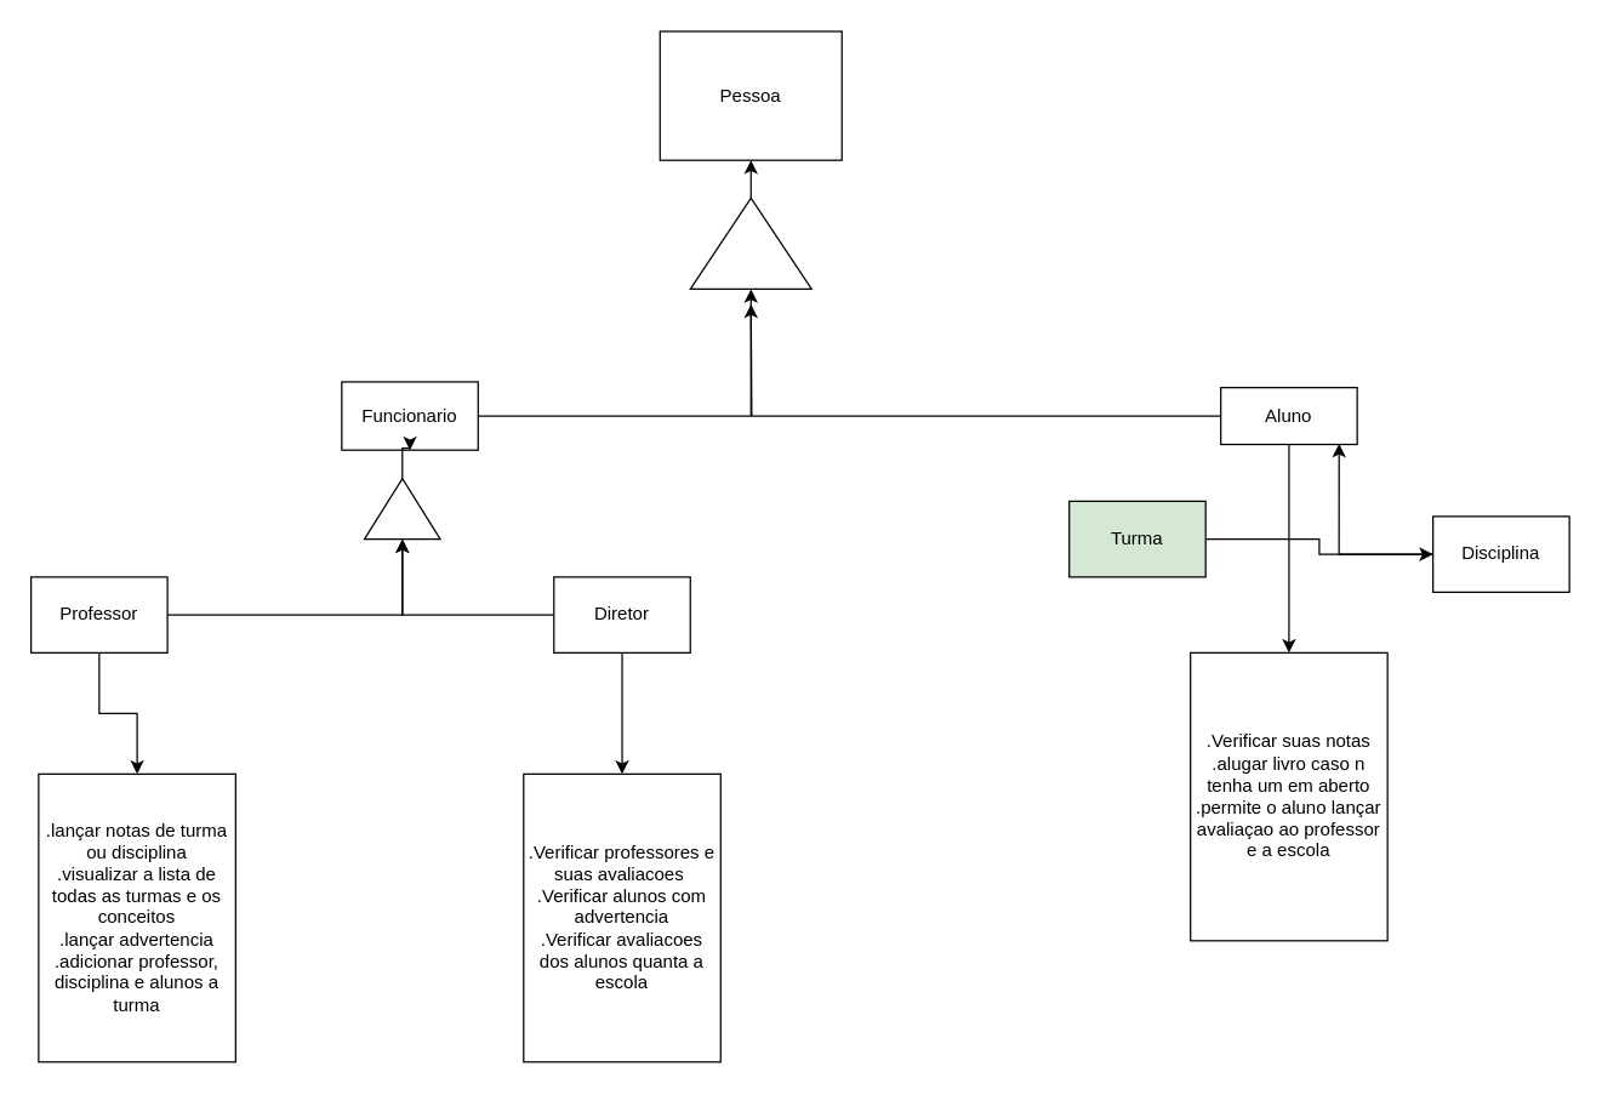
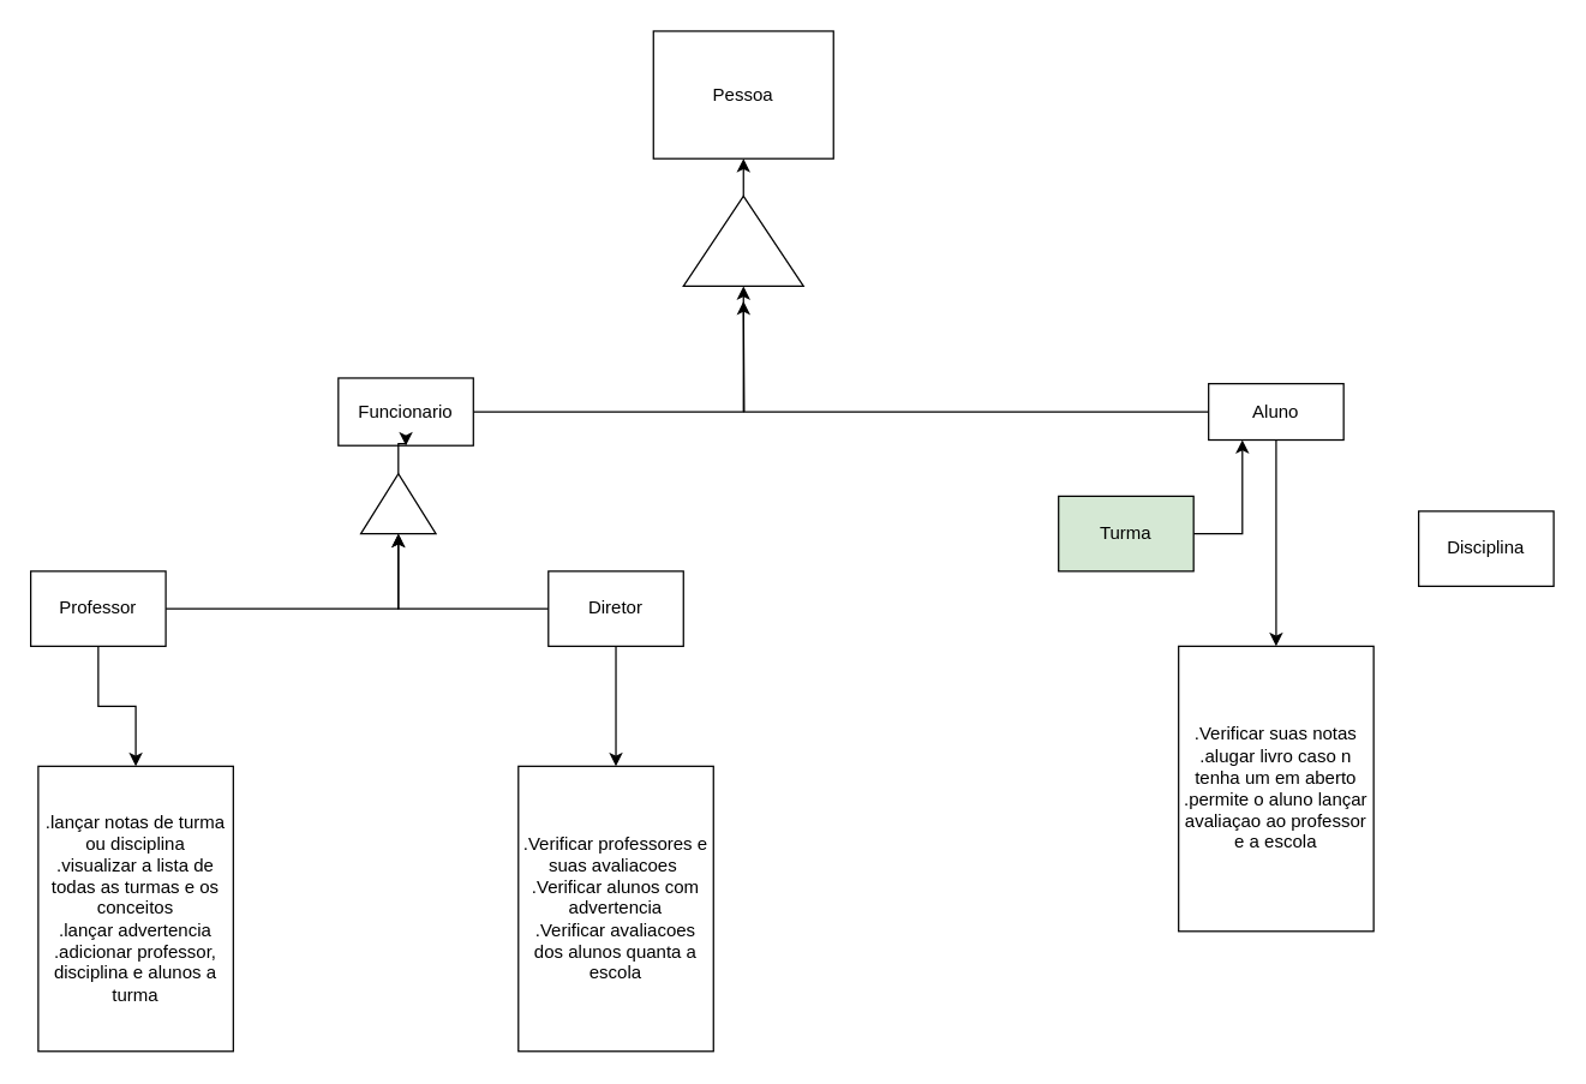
  <mxCell id="0" />
  <mxCell id="1" parent="0" />
  <mxCell id="2" value="Pessoa" style="rounded=0;whiteSpace=wrap;html=1;" vertex="1" parent="1"><mxGeometry x="435" y="20" width="120" height="85" as="geometry" /></mxCell>
  <mxCell id="3" style="edgeStyle=orthogonalEdgeStyle;rounded=0;orthogonalLoop=1;jettySize=auto;html=1;" edge="1" parent="1" source="4" target="2"><mxGeometry relative="1" as="geometry" /></mxCell>
  <mxCell id="4" value="" style="triangle;whiteSpace=wrap;html=1;rotation=-90;" vertex="1" parent="1"><mxGeometry x="465" y="120" width="60" height="80" as="geometry" /></mxCell>
  <mxCell id="5" style="edgeStyle=orthogonalEdgeStyle;rounded=0;orthogonalLoop=1;jettySize=auto;html=1;" edge="1" parent="1" source="6" target="4"><mxGeometry relative="1" as="geometry" /></mxCell>
  <mxCell id="6" value="Funcionario" style="rounded=0;whiteSpace=wrap;html=1;" vertex="1" parent="1"><mxGeometry x="225" y="251.25" width="90" height="45" as="geometry" /></mxCell>
  <mxCell id="7" style="edgeStyle=orthogonalEdgeStyle;rounded=0;orthogonalLoop=1;jettySize=auto;html=1;" edge="1" parent="1" source="9"><mxGeometry relative="1" as="geometry"><mxPoint x="495" y="200" as="targetPoint" /></mxGeometry></mxCell>
  <mxCell id="8" style="edgeStyle=orthogonalEdgeStyle;rounded=0;orthogonalLoop=1;jettySize=auto;html=1;" edge="1" parent="1" source="9" target="20"><mxGeometry relative="1" as="geometry" /></mxCell>
  <mxCell id="9" value="Aluno" style="rounded=0;whiteSpace=wrap;html=1;" vertex="1" parent="1"><mxGeometry x="805" y="255" width="90" height="37.5" as="geometry" /></mxCell>
  <mxCell id="10" style="edgeStyle=orthogonalEdgeStyle;rounded=0;orthogonalLoop=1;jettySize=auto;html=1;" edge="1" parent="1" source="12" target="17"><mxGeometry relative="1" as="geometry"><mxPoint x="160" y="310" as="targetPoint" /></mxGeometry></mxCell>
  <mxCell id="11" style="edgeStyle=orthogonalEdgeStyle;rounded=0;orthogonalLoop=1;jettySize=auto;html=1;" edge="1" parent="1" source="12" target="18"><mxGeometry relative="1" as="geometry" /></mxCell>
  <mxCell id="12" value="Professor" style="rounded=0;whiteSpace=wrap;html=1;" vertex="1" parent="1"><mxGeometry x="20" y="380" width="90" height="50" as="geometry" /></mxCell>
  <mxCell id="13" style="edgeStyle=orthogonalEdgeStyle;rounded=0;orthogonalLoop=1;jettySize=auto;html=1;" edge="1" parent="1" source="15" target="17"><mxGeometry relative="1" as="geometry" /></mxCell>
  <mxCell id="14" style="edgeStyle=orthogonalEdgeStyle;rounded=0;orthogonalLoop=1;jettySize=auto;html=1;" edge="1" parent="1" source="15" target="19"><mxGeometry relative="1" as="geometry" /></mxCell>
  <mxCell id="15" value="Diretor" style="rounded=0;whiteSpace=wrap;html=1;" vertex="1" parent="1"><mxGeometry x="365" y="380" width="90" height="50" as="geometry" /></mxCell>
  <mxCell id="16" style="edgeStyle=orthogonalEdgeStyle;rounded=0;orthogonalLoop=1;jettySize=auto;html=1;" edge="1" parent="1" source="17" target="6"><mxGeometry relative="1" as="geometry" /></mxCell>
  <mxCell id="17" value="" style="triangle;whiteSpace=wrap;html=1;rotation=-90;" vertex="1" parent="1"><mxGeometry x="245" y="310" width="40" height="50" as="geometry" /></mxCell>
  <mxCell id="18" value=".lançar notas de turma ou disciplina&#10;.visualizar a lista de todas as turmas e os conceitos&#10;.lançar advertencia&#10;.adicionar professor, disciplina e alunos a turma" style="rounded=0;whiteSpace=wrap;html=1;" vertex="1" parent="1"><mxGeometry x="25" y="510" width="130" height="190" as="geometry" /></mxCell>
  <mxCell id="19" value=".Verificar professores e suas avaliacoes &#10;.Verificar alunos com advertencia&#10;.Verificar avaliacoes dos alunos quanta a escola" style="rounded=0;whiteSpace=wrap;html=1;" vertex="1" parent="1"><mxGeometry x="345" y="510" width="130" height="190" as="geometry" /></mxCell>
  <mxCell id="20" value="&lt;div&gt;.Verificar suas notas&lt;/div&gt;&lt;div&gt;.alugar livro caso n tenha um em aberto&lt;/div&gt;&lt;div&gt;.permite o aluno lançar avaliaçao ao professor e a escola&lt;/div&gt;" style="rounded=0;whiteSpace=wrap;html=1;" vertex="1" parent="1"><mxGeometry x="785" y="430" width="130" height="190" as="geometry" /></mxCell>
- <mxCell id="21" style="edgeStyle=orthogonalEdgeStyle;rounded=0;orthogonalLoop=1;jettySize=auto;html=1;" edge="1" parent="1" source="22" target="23"><mxGeometry relative="1" as="geometry" /></mxCell>
+ <mxCell id="21" style="edgeStyle=orthogonalEdgeStyle;rounded=0;orthogonalLoop=1;jettySize=auto;html=1;entryX=0.25;entryY=1;entryDx=0;entryDy=0;" edge="1" parent="1" source="22" target="9"><mxGeometry relative="1" as="geometry" /></mxCell>
  <mxCell id="22" value="Turma" style="rounded=0;whiteSpace=wrap;html=1;fillColor=#d5e8d4;" vertex="1" parent="1"><mxGeometry x="705" y="330" width="90" height="50" as="geometry" /></mxCell>
  <mxCell id="23" value="Disciplina" style="rounded=0;whiteSpace=wrap;html=1;" vertex="1" parent="1"><mxGeometry x="945" y="340" width="90" height="50" as="geometry" /></mxCell>
- <mxCell id="24" style="edgeStyle=orthogonalEdgeStyle;rounded=0;orthogonalLoop=1;jettySize=auto;html=1;entryX=0.867;entryY=0.987;entryDx=0;entryDy=0;entryPerimeter=0;" edge="1" parent="1" source="23" target="9"><mxGeometry relative="1" as="geometry" /></mxCell>
